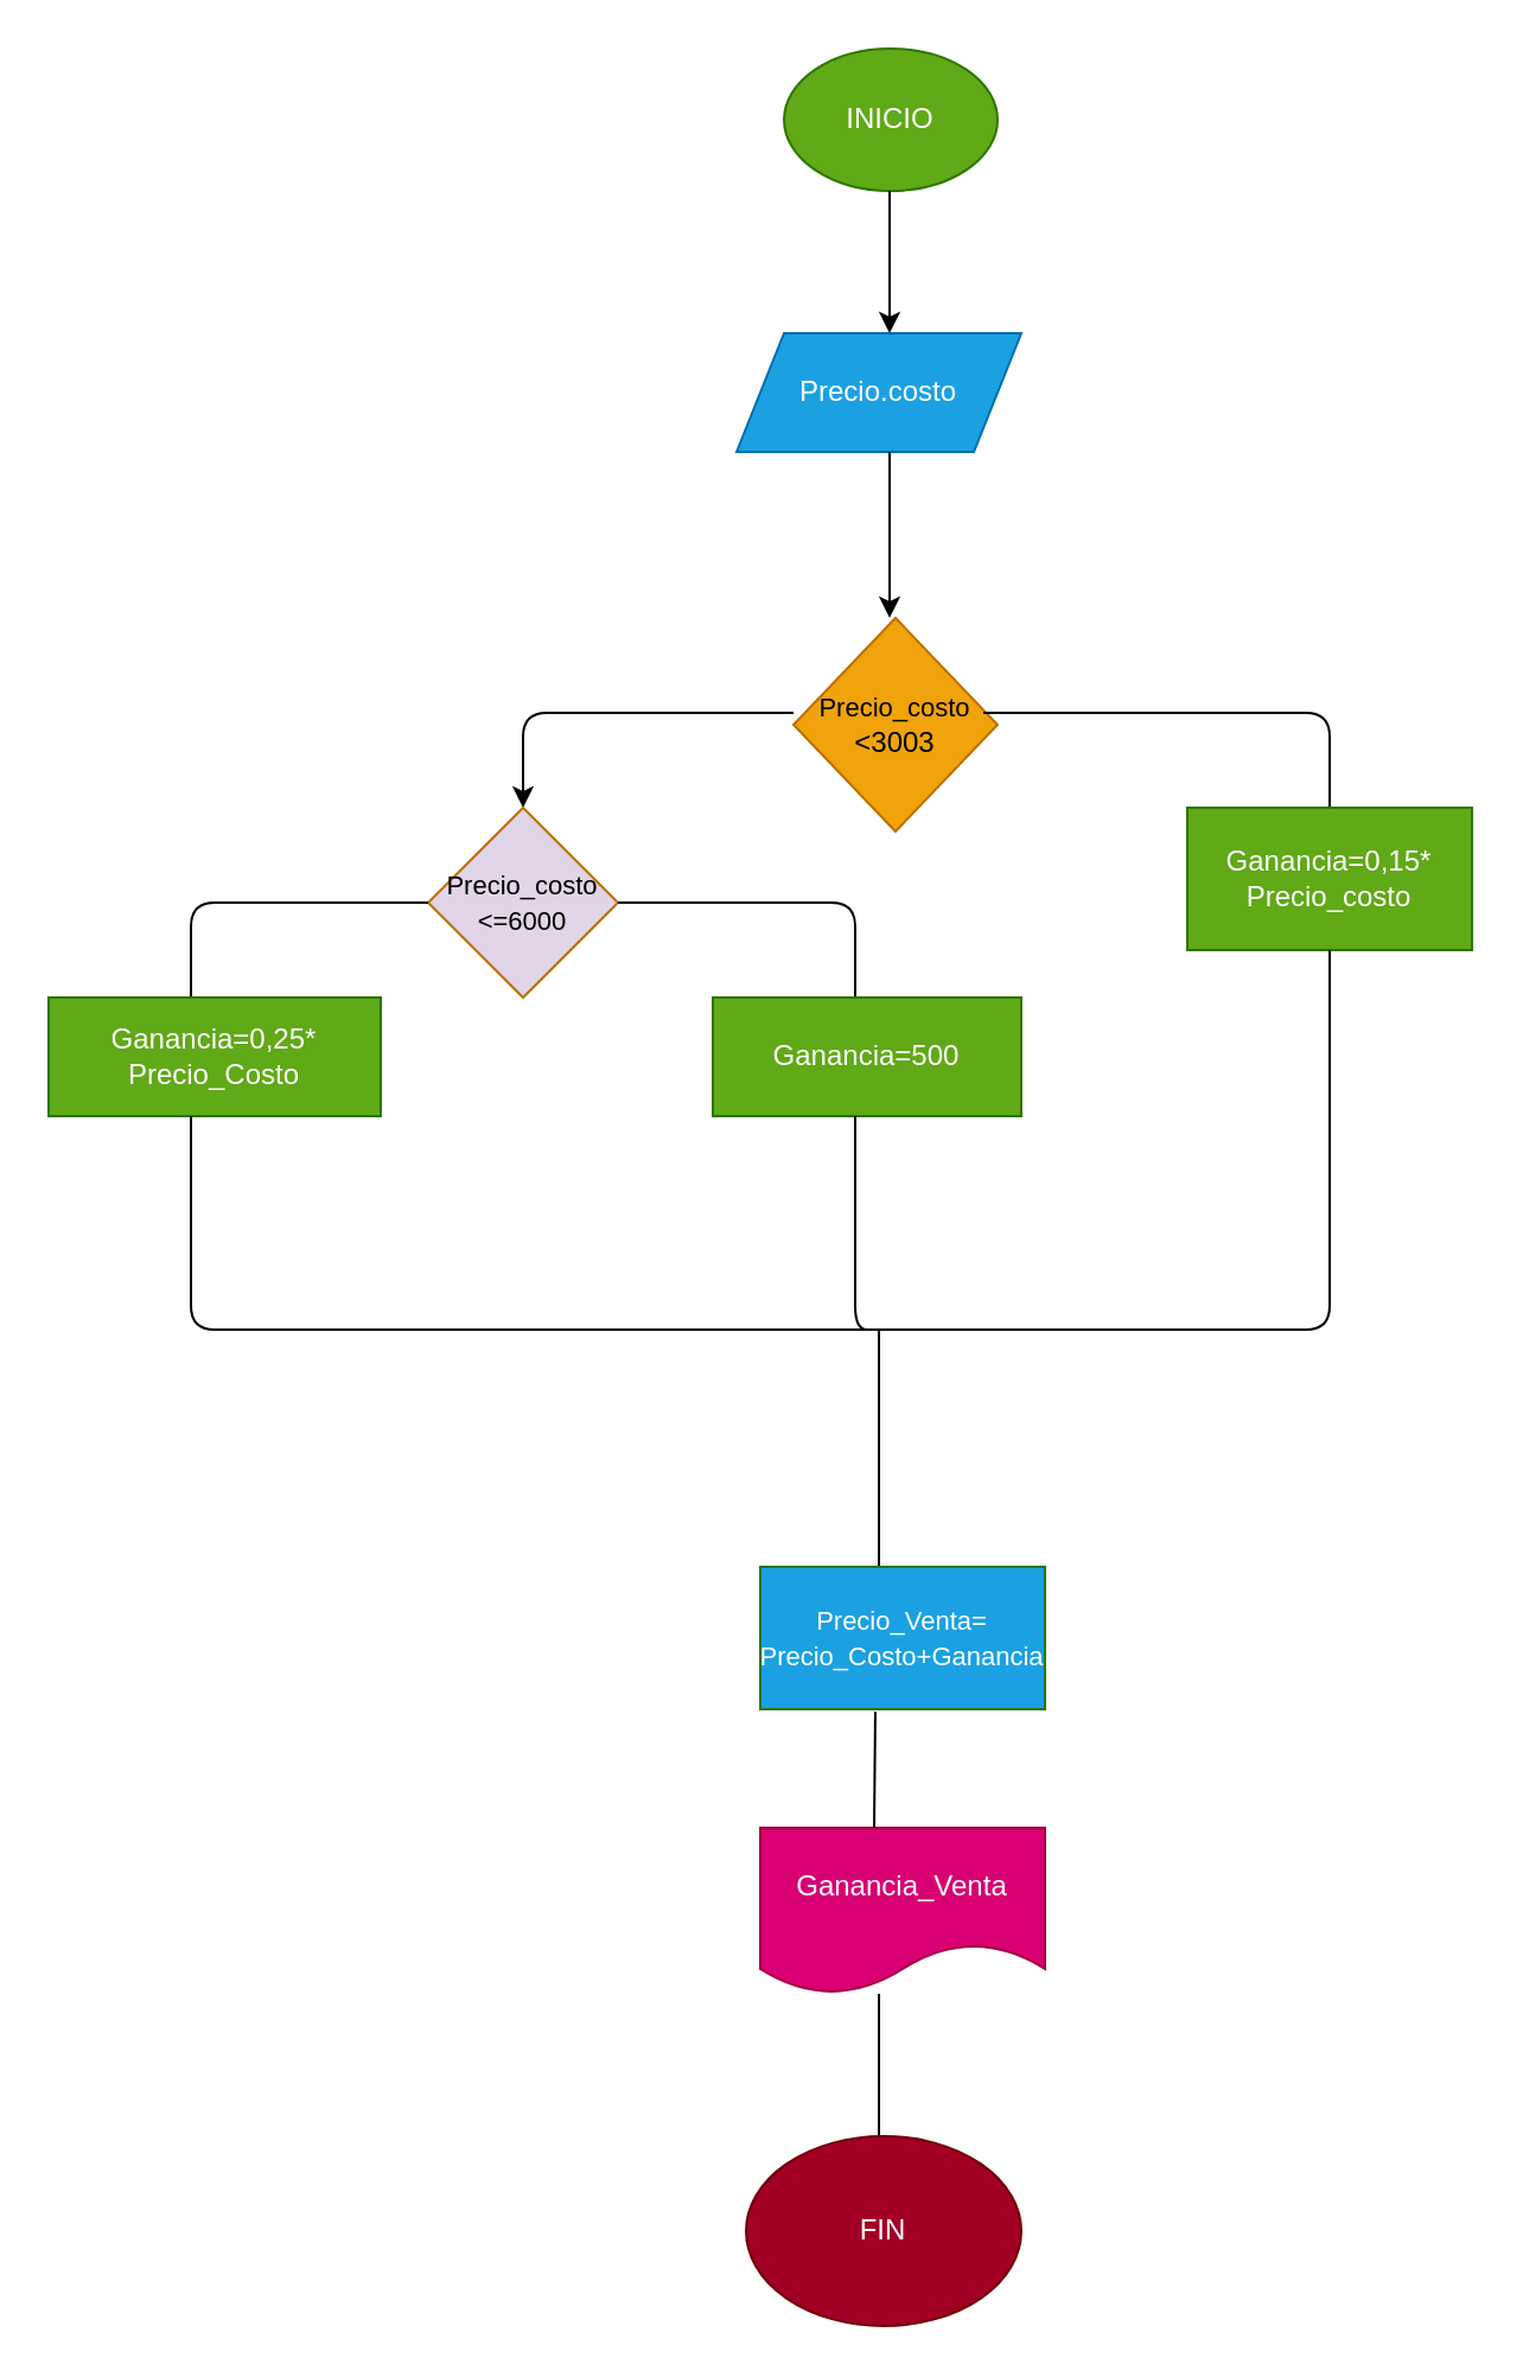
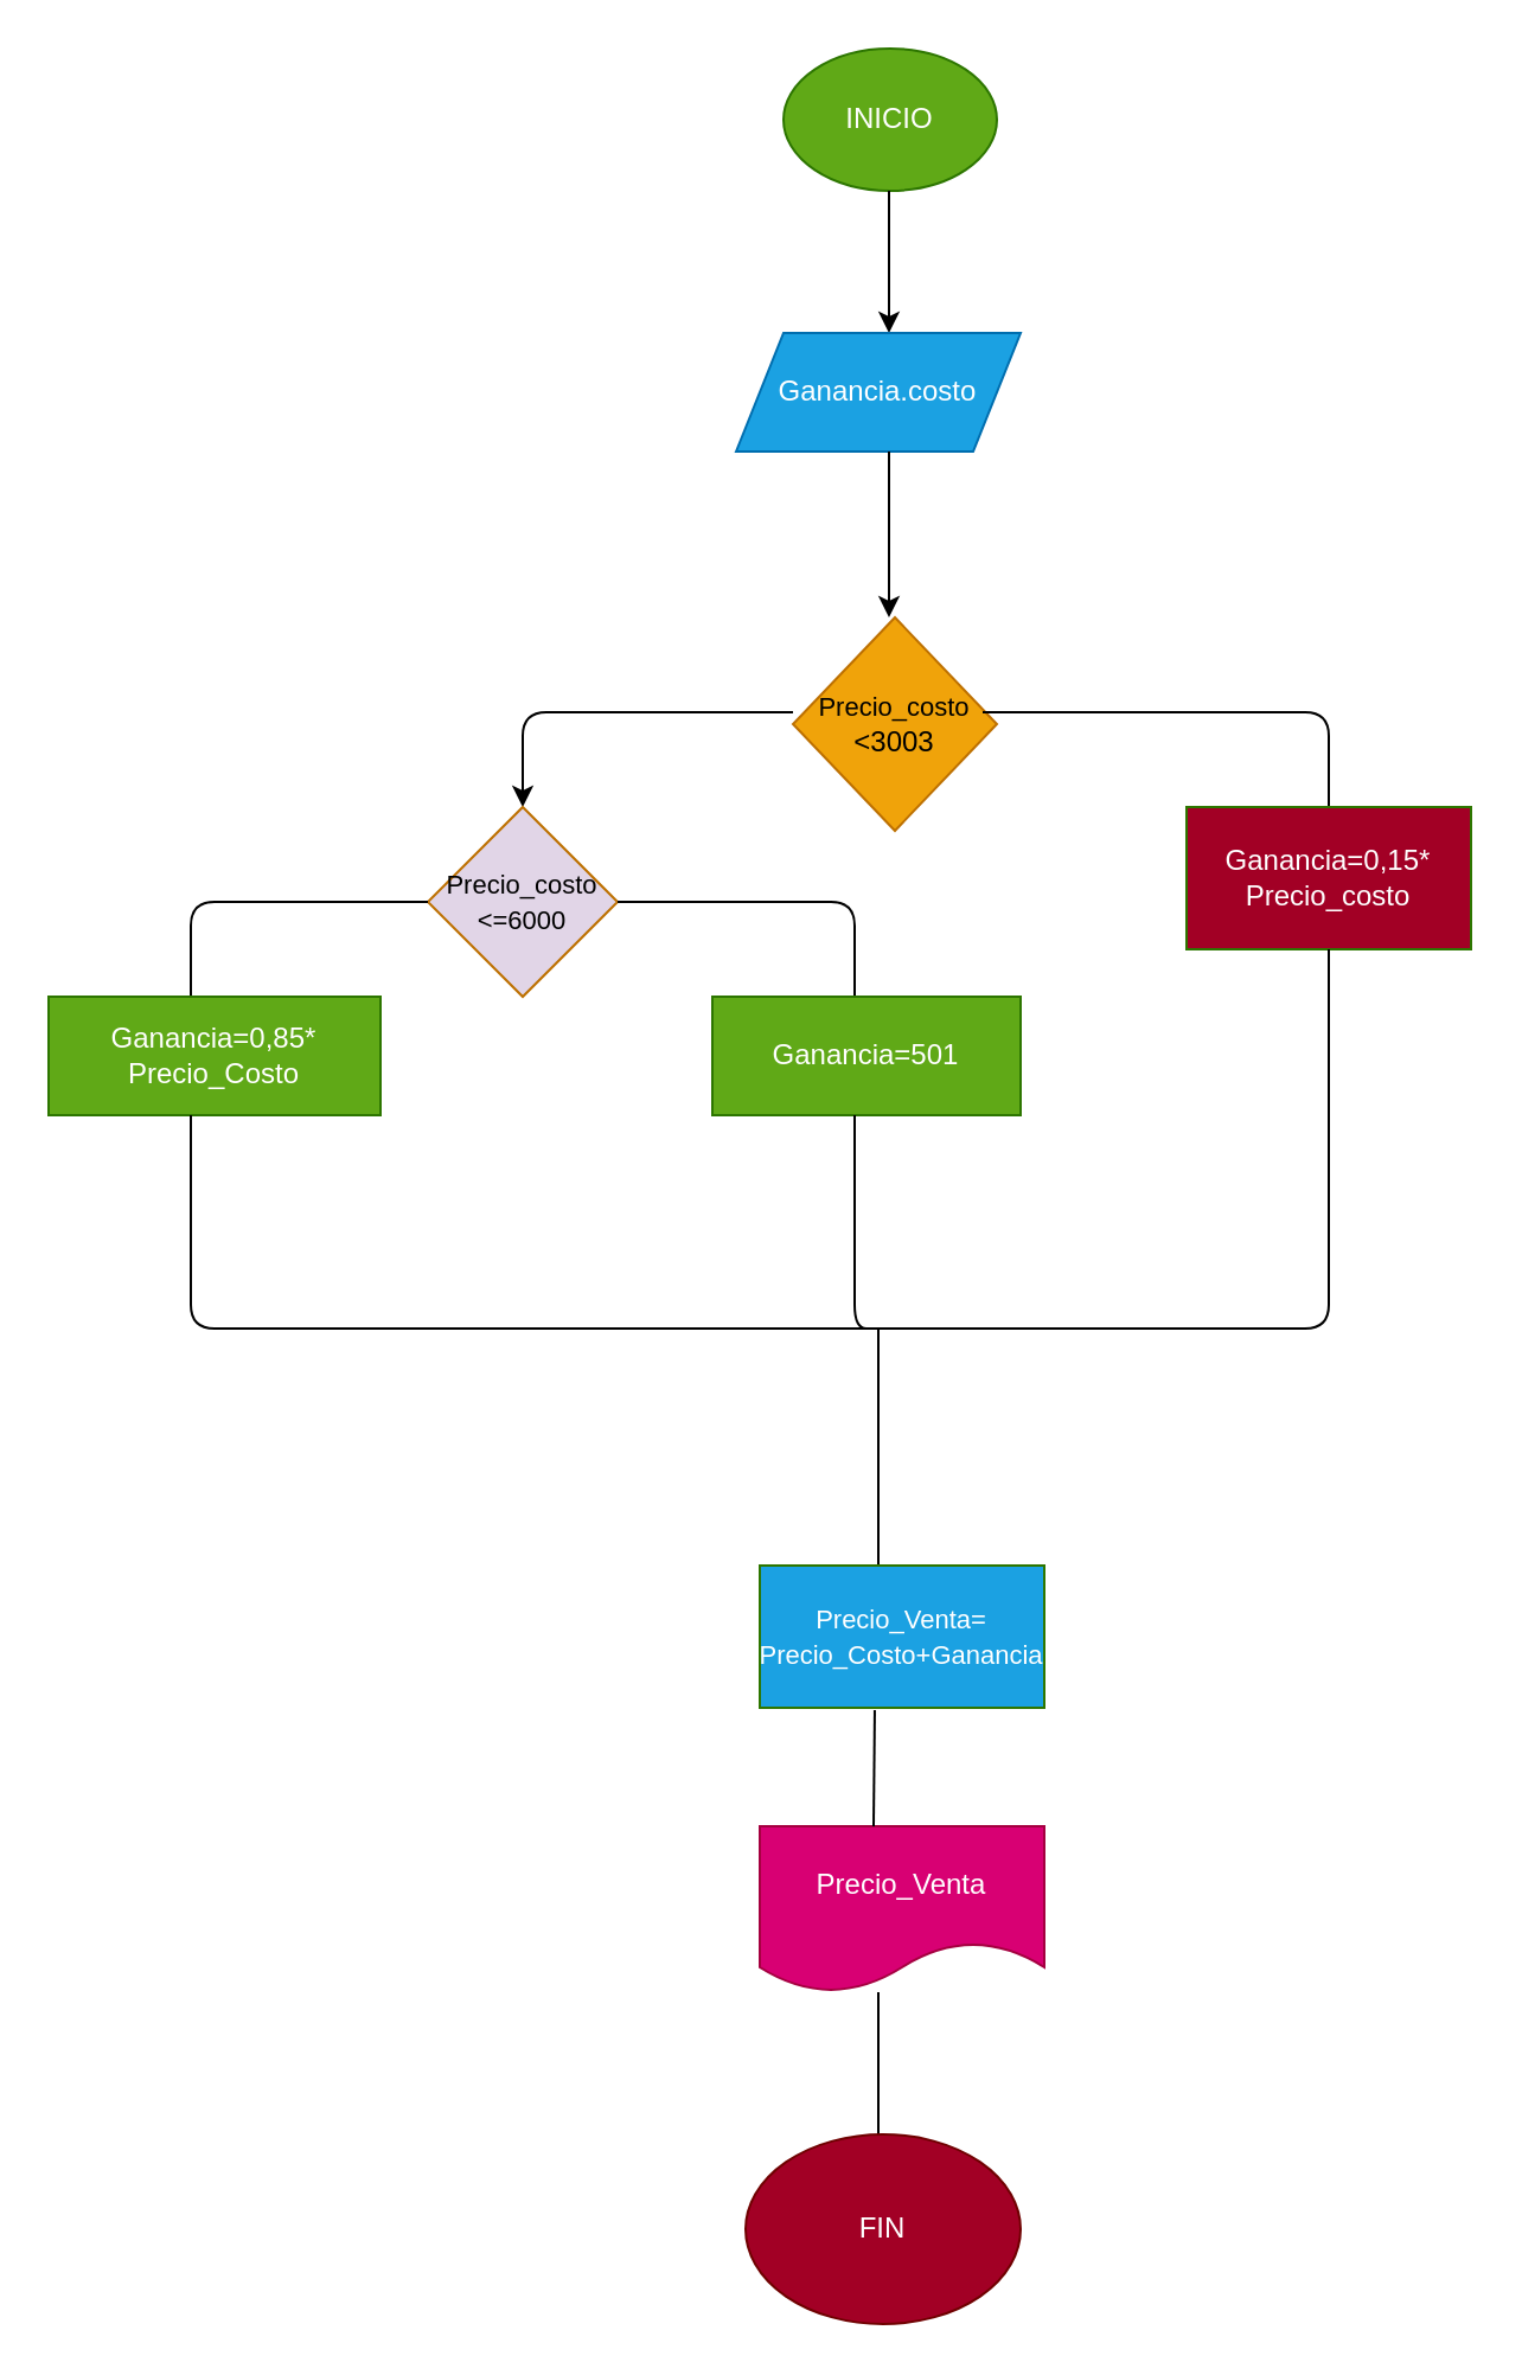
  <mxCell id="0" />
  <mxCell id="1" parent="0" />
  <mxCell id="2" value="INICIO" style="ellipse;whiteSpace=wrap;html=1;fillColor=#60a917;fontColor=#ffffff;strokeColor=#2D7600;" parent="1" vertex="1"><mxGeometry x="330" y="20" width="90" height="60" as="geometry" /></mxCell>
  <mxCell id="3" value="" style="endArrow=classic;html=1;" parent="1" edge="1"><mxGeometry width="50" height="50" relative="1" as="geometry"><mxPoint x="374.5" y="80" as="sourcePoint" /><mxPoint x="374.5" y="140" as="targetPoint" /></mxGeometry></mxCell>
- <mxCell id="4" value="Precio.costo" style="shape=parallelogram;perimeter=parallelogramPerimeter;whiteSpace=wrap;html=1;fixedSize=1;fillColor=#1ba1e2;fontColor=#ffffff;strokeColor=#006EAF;" parent="1" vertex="1"><mxGeometry x="310" y="140" width="120" height="50" as="geometry" /></mxCell>
+ <mxCell id="4" value="Ganancia.costo" style="shape=parallelogram;perimeter=parallelogramPerimeter;whiteSpace=wrap;html=1;fixedSize=1;fillColor=#1ba1e2;fontColor=#ffffff;strokeColor=#006EAF;" parent="1" vertex="1"><mxGeometry x="310" y="140" width="120" height="50" as="geometry" /></mxCell>
  <mxCell id="5" value="" style="endArrow=classic;html=1;" parent="1" edge="1"><mxGeometry width="50" height="50" relative="1" as="geometry"><mxPoint x="374.5" y="190" as="sourcePoint" /><mxPoint x="374.5" y="260" as="targetPoint" /></mxGeometry></mxCell>
  <mxCell id="6" value="&lt;font style=&quot;font-size: 11px;&quot;&gt;Precio_costo&lt;/font&gt; &amp;lt;3003" style="rhombus;whiteSpace=wrap;html=1;fillColor=#f0a30a;fontColor=#000000;strokeColor=#BD7000;" parent="1" vertex="1"><mxGeometry x="334" y="260" width="86" height="90" as="geometry" /></mxCell>
  <mxCell id="7" value="" style="endArrow=classic;html=1;" edge="1" parent="1"><mxGeometry width="50" height="50" relative="1" as="geometry"><mxPoint x="334" y="300" as="sourcePoint" /><mxPoint x="220" y="340" as="targetPoint" /><Array as="points"><mxPoint x="220" y="300" /></Array></mxGeometry></mxCell>
  <mxCell id="8" value="&lt;font style=&quot;font-size: 11px;&quot;&gt;Precio_costo &amp;lt;=6000&lt;/font&gt;" style="rhombus;whiteSpace=wrap;html=1;fillColor=#e1d5e7;fontColor=#000000;strokeColor=#BD7000;" vertex="1" parent="1"><mxGeometry x="180" y="340" width="80" height="80" as="geometry" /></mxCell>
  <mxCell id="9" value="" style="endArrow=none;html=1;" edge="1" parent="1"><mxGeometry width="50" height="50" relative="1" as="geometry"><mxPoint x="180" y="380" as="sourcePoint" /><mxPoint x="80" y="420" as="targetPoint" /><Array as="points"><mxPoint x="80" y="380" /></Array></mxGeometry></mxCell>
- <mxCell id="10" value="Ganancia=0,25*&lt;br&gt;Precio_Costo" style="rounded=0;whiteSpace=wrap;html=1;fillColor=#60a917;fontColor=#ffffff;strokeColor=#2D7600;" vertex="1" parent="1"><mxGeometry x="20" y="420" width="140" height="50" as="geometry" /></mxCell>
+ <mxCell id="10" value="Ganancia=0,85*&lt;br&gt;Precio_Costo" style="rounded=0;whiteSpace=wrap;html=1;fillColor=#60a917;fontColor=#ffffff;strokeColor=#2D7600;" vertex="1" parent="1"><mxGeometry x="20" y="420" width="140" height="50" as="geometry" /></mxCell>
  <mxCell id="11" value="" style="endArrow=none;html=1;" edge="1" parent="1"><mxGeometry width="50" height="50" relative="1" as="geometry"><mxPoint x="260" y="380" as="sourcePoint" /><mxPoint x="360" y="420" as="targetPoint" /><Array as="points"><mxPoint x="360" y="380" /></Array></mxGeometry></mxCell>
- <mxCell id="12" value="Ganancia=500" style="rounded=0;whiteSpace=wrap;html=1;fillColor=#60a917;fontColor=#ffffff;strokeColor=#2D7600;" vertex="1" parent="1"><mxGeometry x="300" y="420" width="130" height="50" as="geometry" /></mxCell>
+ <mxCell id="12" value="Ganancia=501" style="rounded=0;whiteSpace=wrap;html=1;fillColor=#60a917;fontColor=#ffffff;strokeColor=#2D7600;" vertex="1" parent="1"><mxGeometry x="300" y="420" width="130" height="50" as="geometry" /></mxCell>
  <mxCell id="13" value="" style="endArrow=none;html=1;" edge="1" parent="1"><mxGeometry width="50" height="50" relative="1" as="geometry"><mxPoint x="414" y="300" as="sourcePoint" /><mxPoint x="560" y="340" as="targetPoint" /><Array as="points"><mxPoint x="560" y="300" /></Array></mxGeometry></mxCell>
- <mxCell id="14" value="Ganancia=0,15*&lt;br&gt;Precio_costo" style="rounded=0;whiteSpace=wrap;html=1;fillColor=#60a917;fontColor=#ffffff;strokeColor=#2D7600;" vertex="1" parent="1"><mxGeometry x="500" y="340" width="120" height="60" as="geometry" /></mxCell>
+ <mxCell id="14" value="Ganancia=0,15*&lt;br&gt;Precio_costo" style="rounded=0;whiteSpace=wrap;html=1;fillColor=#a20025;fontColor=#ffffff;strokeColor=#2D7600;" vertex="1" parent="1"><mxGeometry x="500" y="340" width="120" height="60" as="geometry" /></mxCell>
  <mxCell id="15" value="" style="endArrow=none;html=1;" edge="1" parent="1"><mxGeometry width="50" height="50" relative="1" as="geometry"><mxPoint x="360" y="470" as="sourcePoint" /><mxPoint x="370" y="560" as="targetPoint" /><Array as="points"><mxPoint x="360" y="560" /></Array></mxGeometry></mxCell>
  <mxCell id="16" value="" style="endArrow=none;html=1;" edge="1" parent="1"><mxGeometry width="50" height="50" relative="1" as="geometry"><mxPoint x="80" y="470" as="sourcePoint" /><mxPoint x="400" y="560" as="targetPoint" /><Array as="points"><mxPoint x="80" y="560" /></Array></mxGeometry></mxCell>
  <mxCell id="17" value="" style="endArrow=none;html=1;" edge="1" parent="1"><mxGeometry width="50" height="50" relative="1" as="geometry"><mxPoint x="400" y="560" as="sourcePoint" /><mxPoint x="560" y="400" as="targetPoint" /><Array as="points"><mxPoint x="560" y="560" /></Array></mxGeometry></mxCell>
  <mxCell id="18" value="" style="endArrow=none;html=1;" edge="1" parent="1"><mxGeometry width="50" height="50" relative="1" as="geometry"><mxPoint x="370" y="660" as="sourcePoint" /><mxPoint x="370" y="560" as="targetPoint" /></mxGeometry></mxCell>
  <mxCell id="19" value="&lt;font style=&quot;font-size: 11px;&quot;&gt;Precio_Venta=&lt;br&gt;Precio_Costo+Ganancia&lt;/font&gt;" style="rounded=0;whiteSpace=wrap;html=1;fillColor=#1ba1e2;fontColor=#ffffff;strokeColor=#2D7600;" vertex="1" parent="1"><mxGeometry x="320" y="660" width="120" height="60" as="geometry" /></mxCell>
- <mxCell id="20" value="Ganancia_Venta" style="shape=document;whiteSpace=wrap;html=1;boundedLbl=1;fillColor=#d80073;fontColor=#ffffff;strokeColor=#A50040;" vertex="1" parent="1"><mxGeometry x="320" y="770" width="120" height="70" as="geometry" /></mxCell>
+ <mxCell id="20" value="Precio_Venta" style="shape=document;whiteSpace=wrap;html=1;boundedLbl=1;fillColor=#d80073;fontColor=#ffffff;strokeColor=#A50040;" vertex="1" parent="1"><mxGeometry x="320" y="770" width="120" height="70" as="geometry" /></mxCell>
  <mxCell id="21" value="" style="endArrow=none;html=1;entryX=0.404;entryY=1.016;entryDx=0;entryDy=0;entryPerimeter=0;" edge="1" parent="1" target="19"><mxGeometry width="50" height="50" relative="1" as="geometry"><mxPoint x="368" y="770" as="sourcePoint" /><mxPoint x="414" y="720" as="targetPoint" /></mxGeometry></mxCell>
  <mxCell id="22" value="" style="endArrow=none;html=1;" edge="1" parent="1"><mxGeometry width="50" height="50" relative="1" as="geometry"><mxPoint x="370" as="sourcePoint" y="900" /><mxPoint x="370" y="840" as="targetPoint" /></mxGeometry></mxCell>
  <mxCell id="23" value="FIN" style="ellipse;whiteSpace=wrap;html=1;fillColor=#a20025;fontColor=#ffffff;strokeColor=#6F0000;" vertex="1" parent="1"><mxGeometry x="314" width="116" height="80" as="geometry" y="900" /></mxCell>
